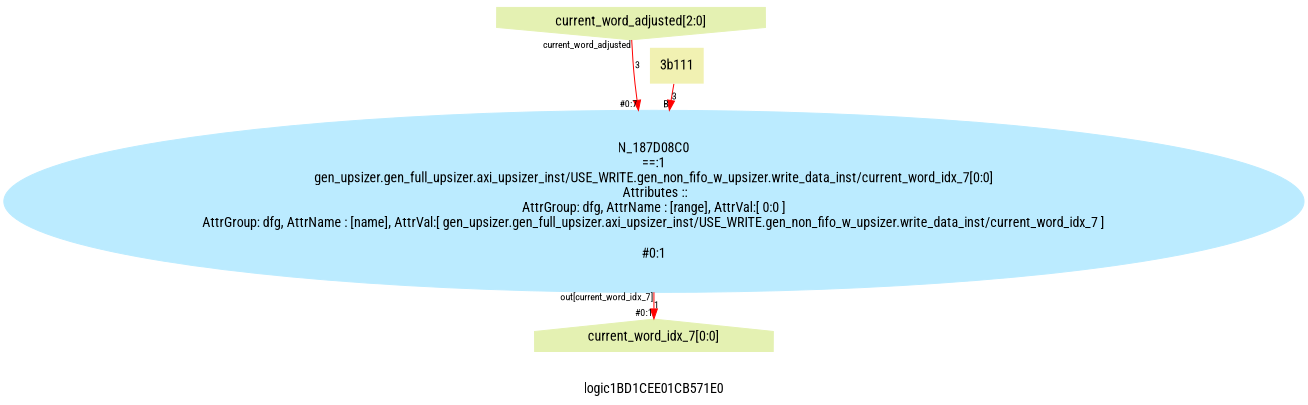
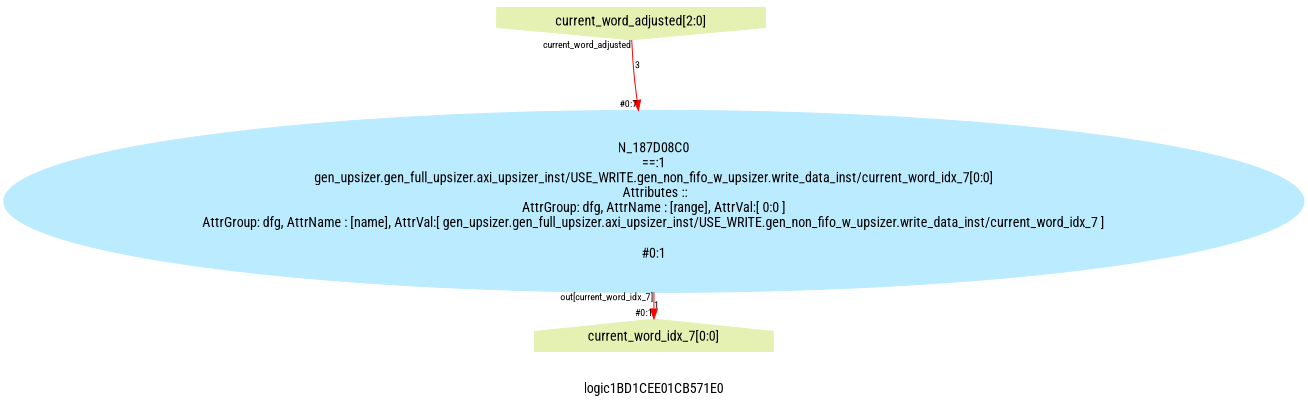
  digraph {
    label=logic1BD1CEE01CB571E0
    ranksep=0.1
    splines=true
    fontname="Roboto Condensed"
    node [color="#e4f1b2" fontname="Roboto Condensed" style=filled]
    edge [color="#ff0000" fontname="Roboto Condensed" fontsize=10]
    n1 [label="current_word_adjusted[2:0]" shape=invhouse]
    n2 [label="current_word_idx_7[0:0]" shape=house]
    n3 [color="#bbebff" label="N_187D08C0\n==:1\ngen_upsizer.gen_full_upsizer.axi_upsizer_inst/USE_WRITE.gen_non_fifo_w_upsizer.write_data_inst/current_word_idx_7[0:0]\n Attributes ::\nAttrGroup: dfg, AttrName : [range], AttrVal:[ 0:0 ]\nAttrGroup: dfg, AttrName : [name], AttrVal:[ gen_upsizer.gen_full_upsizer.axi_upsizer_inst/USE_WRITE.gen_non_fifo_w_upsizer.write_data_inst/current_word_idx_7 ]\n\n#0:1\n"]
-   n4 [color="#f1f1b2" label="3b111" shape=plaintext]
    subgraph sub_1 {
      rank=source
      n1
    }
    subgraph sub_2 {
      rank=sink
      n2
    }
    n1 -> n3 [headlabel="#0:7" label=3 taillabel=current_word_adjusted]
    n3 -> n2 [headlabel="#0:1" label=1 taillabel="out[current_word_idx_7]"]
-   n4 -> n3 [headlabel=B label=3]
  }
